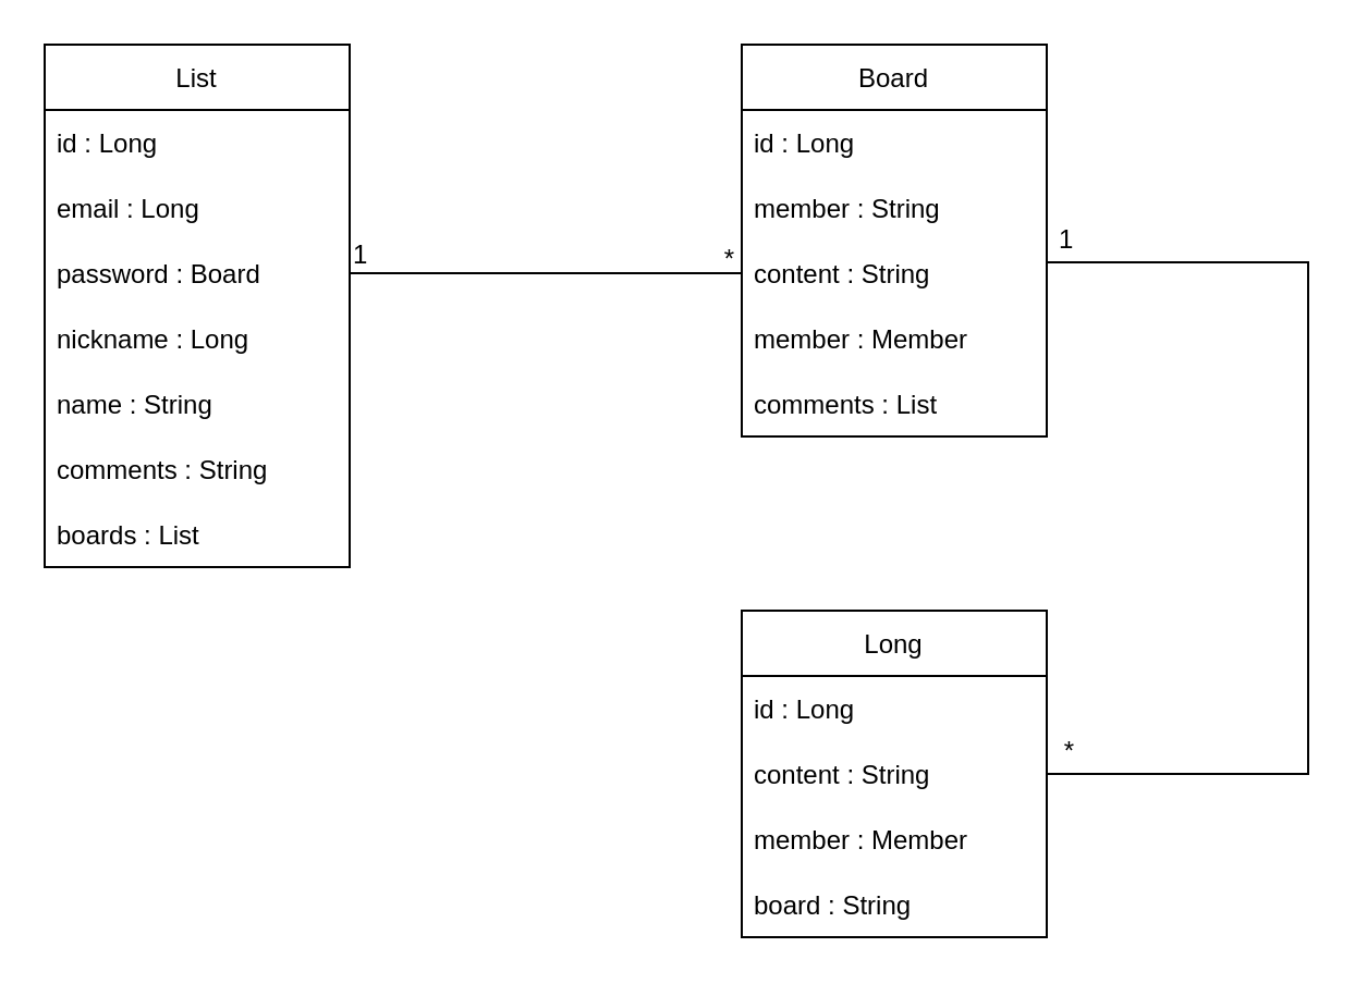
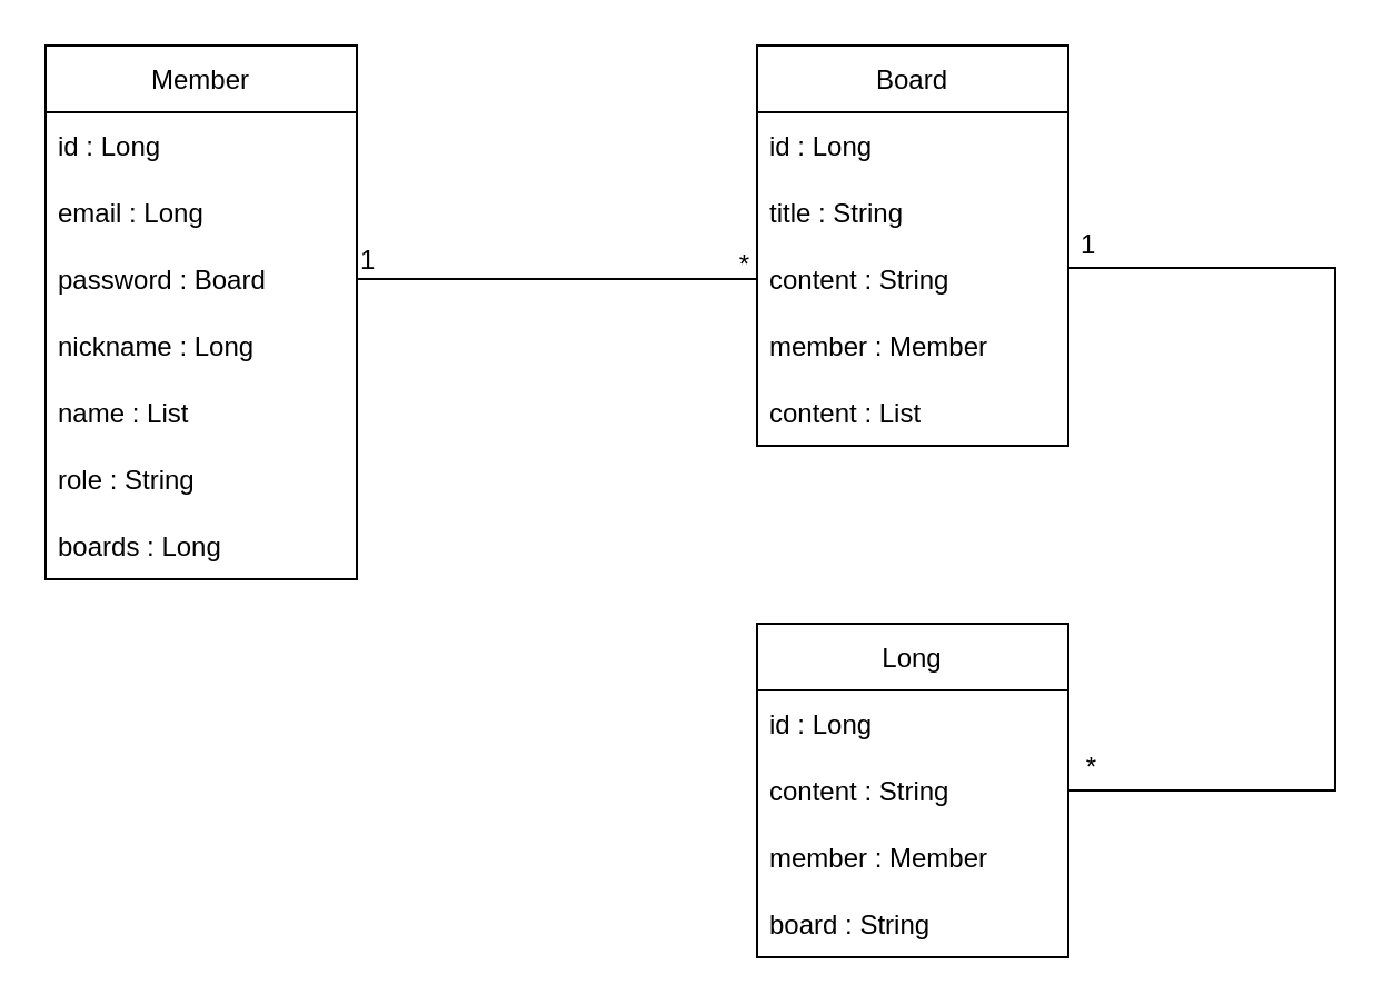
  <mxCell id="0" />
  <mxCell id="1" parent="0" />
- <mxCell id="2" value="List" style="swimlane;fontStyle=0;childLayout=stackLayout;horizontal=1;startSize=30;horizontalStack=0;resizeParent=1;resizeParentMax=0;resizeLast=0;collapsible=1;marginBottom=0;fontFamily=Helvetica;fontSize=12;fontColor=default;strokeColor=default;fillColor=none;" vertex="1" parent="1"><mxGeometry x="20" y="20" width="140" height="240" as="geometry" /></mxCell>
+ <mxCell id="2" value="Member" style="swimlane;fontStyle=0;childLayout=stackLayout;horizontal=1;startSize=30;horizontalStack=0;resizeParent=1;resizeParentMax=0;resizeLast=0;collapsible=1;marginBottom=0;fontFamily=Helvetica;fontSize=12;fontColor=default;strokeColor=default;fillColor=none;" vertex="1" parent="1"><mxGeometry x="20" y="20" width="140" height="240" as="geometry" /></mxCell>
  <mxCell id="3" value="id : Long" style="text;strokeColor=none;fillColor=none;align=left;verticalAlign=middle;spacingLeft=4;spacingRight=4;overflow=hidden;points=[[0,0.5],[1,0.5]];portConstraint=eastwest;rotatable=0;fontFamily=Helvetica;fontSize=12;fontColor=default;" vertex="1" parent="2"><mxGeometry y="30" width="140" height="30" as="geometry" /></mxCell>
  <mxCell id="4" value="email : Long" style="text;strokeColor=none;fillColor=none;align=left;verticalAlign=middle;spacingLeft=4;spacingRight=4;overflow=hidden;points=[[0,0.5],[1,0.5]];portConstraint=eastwest;rotatable=0;fontFamily=Helvetica;fontSize=12;fontColor=default;" vertex="1" parent="2"><mxGeometry y="60" width="140" height="30" as="geometry" /></mxCell>
  <mxCell id="5" value="password : Board" style="text;strokeColor=none;fillColor=none;align=left;verticalAlign=middle;spacingLeft=4;spacingRight=4;overflow=hidden;points=[[0,0.5],[1,0.5]];portConstraint=eastwest;rotatable=0;fontFamily=Helvetica;fontSize=12;fontColor=default;" vertex="1" parent="2"><mxGeometry y="90" width="140" height="30" as="geometry" /></mxCell>
  <mxCell id="6" value="nickname : Long" style="text;strokeColor=none;fillColor=none;align=left;verticalAlign=middle;spacingLeft=4;spacingRight=4;overflow=hidden;points=[[0,0.5],[1,0.5]];portConstraint=eastwest;rotatable=0;fontFamily=Helvetica;fontSize=12;fontColor=default;" vertex="1" parent="2"><mxGeometry y="120" width="140" height="30" as="geometry" /></mxCell>
- <mxCell id="7" value="name : String" style="text;strokeColor=none;fillColor=none;align=left;verticalAlign=middle;spacingLeft=4;spacingRight=4;overflow=hidden;points=[[0,0.5],[1,0.5]];portConstraint=eastwest;rotatable=0;fontFamily=Helvetica;fontSize=12;fontColor=default;" vertex="1" parent="2"><mxGeometry y="150" width="140" height="30" as="geometry" /></mxCell>
- <mxCell id="8" value="comments : String" style="text;strokeColor=none;fillColor=none;align=left;verticalAlign=middle;spacingLeft=4;spacingRight=4;overflow=hidden;points=[[0,0.5],[1,0.5]];portConstraint=eastwest;rotatable=0;fontFamily=Helvetica;fontSize=12;fontColor=default;" vertex="1" parent="2"><mxGeometry y="180" width="140" height="30" as="geometry" /></mxCell>
- <mxCell id="9" value="boards : List" style="text;strokeColor=none;fillColor=none;align=left;verticalAlign=middle;spacingLeft=4;spacingRight=4;overflow=hidden;points=[[0,0.5],[1,0.5]];portConstraint=eastwest;rotatable=0;fontFamily=Helvetica;fontSize=12;fontColor=default;" vertex="1" parent="2"><mxGeometry y="210" width="140" height="30" as="geometry" /></mxCell>
+ <mxCell id="7" value="name : List" style="text;strokeColor=none;fillColor=none;align=left;verticalAlign=middle;spacingLeft=4;spacingRight=4;overflow=hidden;points=[[0,0.5],[1,0.5]];portConstraint=eastwest;rotatable=0;fontFamily=Helvetica;fontSize=12;fontColor=default;" vertex="1" parent="2"><mxGeometry y="150" width="140" height="30" as="geometry" /></mxCell>
+ <mxCell id="8" value="role : String" style="text;strokeColor=none;fillColor=none;align=left;verticalAlign=middle;spacingLeft=4;spacingRight=4;overflow=hidden;points=[[0,0.5],[1,0.5]];portConstraint=eastwest;rotatable=0;fontFamily=Helvetica;fontSize=12;fontColor=default;" vertex="1" parent="2"><mxGeometry y="180" width="140" height="30" as="geometry" /></mxCell>
+ <mxCell id="9" value="boards : Long" style="text;strokeColor=none;fillColor=none;align=left;verticalAlign=middle;spacingLeft=4;spacingRight=4;overflow=hidden;points=[[0,0.5],[1,0.5]];portConstraint=eastwest;rotatable=0;fontFamily=Helvetica;fontSize=12;fontColor=default;" vertex="1" parent="2"><mxGeometry y="210" width="140" height="30" as="geometry" /></mxCell>
  <mxCell id="10" value="Board" style="swimlane;fontStyle=0;childLayout=stackLayout;horizontal=1;startSize=30;horizontalStack=0;resizeParent=1;resizeParentMax=0;resizeLast=0;collapsible=1;marginBottom=0;fontFamily=Helvetica;fontSize=12;fontColor=default;strokeColor=default;fillColor=none;" vertex="1" parent="1"><mxGeometry x="340" y="20" width="140" height="180" as="geometry" /></mxCell>
  <mxCell id="11" value="id : Long" style="text;strokeColor=none;fillColor=none;align=left;verticalAlign=middle;spacingLeft=4;spacingRight=4;overflow=hidden;points=[[0,0.5],[1,0.5]];portConstraint=eastwest;rotatable=0;fontFamily=Helvetica;fontSize=12;fontColor=default;" vertex="1" parent="10"><mxGeometry y="30" width="140" height="30" as="geometry" /></mxCell>
- <mxCell id="12" value="member : String" style="text;strokeColor=none;fillColor=none;align=left;verticalAlign=middle;spacingLeft=4;spacingRight=4;overflow=hidden;points=[[0,0.5],[1,0.5]];portConstraint=eastwest;rotatable=0;fontFamily=Helvetica;fontSize=12;fontColor=default;" vertex="1" parent="10"><mxGeometry y="60" width="140" height="30" as="geometry" /></mxCell>
+ <mxCell id="12" value="title : String" style="text;strokeColor=none;fillColor=none;align=left;verticalAlign=middle;spacingLeft=4;spacingRight=4;overflow=hidden;points=[[0,0.5],[1,0.5]];portConstraint=eastwest;rotatable=0;fontFamily=Helvetica;fontSize=12;fontColor=default;" vertex="1" parent="10"><mxGeometry y="60" width="140" height="30" as="geometry" /></mxCell>
  <mxCell id="13" value="content : String" style="text;strokeColor=none;fillColor=none;align=left;verticalAlign=middle;spacingLeft=4;spacingRight=4;overflow=hidden;points=[[0,0.5],[1,0.5]];portConstraint=eastwest;rotatable=0;fontFamily=Helvetica;fontSize=12;fontColor=default;" vertex="1" parent="10"><mxGeometry y="90" width="140" height="30" as="geometry" /></mxCell>
  <mxCell id="14" value="member : Member" style="text;strokeColor=none;fillColor=none;align=left;verticalAlign=middle;spacingLeft=4;spacingRight=4;overflow=hidden;points=[[0,0.5],[1,0.5]];portConstraint=eastwest;rotatable=0;fontFamily=Helvetica;fontSize=12;fontColor=default;" vertex="1" parent="10"><mxGeometry y="120" width="140" height="30" as="geometry" /></mxCell>
- <mxCell id="15" value="comments : List" style="text;strokeColor=none;fillColor=none;align=left;verticalAlign=middle;spacingLeft=4;spacingRight=4;overflow=hidden;points=[[0,0.5],[1,0.5]];portConstraint=eastwest;rotatable=0;fontFamily=Helvetica;fontSize=12;fontColor=default;" vertex="1" parent="10"><mxGeometry y="150" width="140" height="30" as="geometry" /></mxCell>
+ <mxCell id="15" value="content : List" style="text;strokeColor=none;fillColor=none;align=left;verticalAlign=middle;spacingLeft=4;spacingRight=4;overflow=hidden;points=[[0,0.5],[1,0.5]];portConstraint=eastwest;rotatable=0;fontFamily=Helvetica;fontSize=12;fontColor=default;" vertex="1" parent="10"><mxGeometry y="150" width="140" height="30" as="geometry" /></mxCell>
  <mxCell id="16" value="Long" style="swimlane;fontStyle=0;childLayout=stackLayout;horizontal=1;startSize=30;horizontalStack=0;resizeParent=1;resizeParentMax=0;resizeLast=0;collapsible=1;marginBottom=0;fontFamily=Helvetica;fontSize=12;fontColor=default;strokeColor=default;fillColor=none;" vertex="1" parent="1"><mxGeometry x="340" y="280" width="140" height="150" as="geometry" /></mxCell>
  <mxCell id="17" value="id : Long" style="text;strokeColor=none;fillColor=none;align=left;verticalAlign=middle;spacingLeft=4;spacingRight=4;overflow=hidden;points=[[0,0.5],[1,0.5]];portConstraint=eastwest;rotatable=0;fontFamily=Helvetica;fontSize=12;fontColor=default;" vertex="1" parent="16"><mxGeometry y="30" width="140" height="30" as="geometry" /></mxCell>
  <mxCell id="18" value="content : String" style="text;strokeColor=none;fillColor=none;align=left;verticalAlign=middle;spacingLeft=4;spacingRight=4;overflow=hidden;points=[[0,0.5],[1,0.5]];portConstraint=eastwest;rotatable=0;fontFamily=Helvetica;fontSize=12;fontColor=default;" vertex="1" parent="16"><mxGeometry y="60" width="140" height="30" as="geometry" /></mxCell>
  <mxCell id="19" value="member : Member" style="text;strokeColor=none;fillColor=none;align=left;verticalAlign=middle;spacingLeft=4;spacingRight=4;overflow=hidden;points=[[0,0.5],[1,0.5]];portConstraint=eastwest;rotatable=0;fontFamily=Helvetica;fontSize=12;fontColor=default;" vertex="1" parent="16"><mxGeometry y="90" width="140" height="30" as="geometry" /></mxCell>
  <mxCell id="20" value="board : String" style="text;strokeColor=none;fillColor=none;align=left;verticalAlign=middle;spacingLeft=4;spacingRight=4;overflow=hidden;points=[[0,0.5],[1,0.5]];portConstraint=eastwest;rotatable=0;fontFamily=Helvetica;fontSize=12;fontColor=default;" vertex="1" parent="16"><mxGeometry y="120" width="140" height="30" as="geometry" /></mxCell>
  <mxCell id="21" value="" style="endArrow=none;html=1;rounded=0;fontFamily=Helvetica;fontSize=12;fontColor=default;exitX=1;exitY=0.5;exitDx=0;exitDy=0;entryX=0;entryY=0.5;entryDx=0;entryDy=0;" edge="1" parent="1" source="5" target="13"><mxGeometry relative="1" as="geometry"><mxPoint x="160" y="150" as="sourcePoint" /><mxPoint x="320" y="150" as="targetPoint" /></mxGeometry></mxCell>
  <mxCell id="22" value="1" style="resizable=0;html=1;align=left;verticalAlign=bottom;fontFamily=Helvetica;fontSize=12;fontColor=default;strokeColor=default;fillColor=none;" connectable="0" vertex="1" parent="21"><mxGeometry x="-1" relative="1" as="geometry" /></mxCell>
  <mxCell id="23" value="*" style="resizable=0;html=1;align=right;verticalAlign=bottom;fontFamily=Helvetica;fontSize=12;fontColor=default;strokeColor=default;fillColor=none;" connectable="0" vertex="1" parent="21"><mxGeometry x="1" relative="1" as="geometry"><mxPoint x="-3" y="2" as="offset" /></mxGeometry></mxCell>
  <mxCell id="24" value="" style="endArrow=none;html=1;rounded=0;fontFamily=Helvetica;fontSize=12;fontColor=default;entryX=1;entryY=0.5;entryDx=0;entryDy=0;" edge="1" parent="1" target="18"><mxGeometry relative="1" as="geometry"><mxPoint x="480" y="120" as="sourcePoint" /><mxPoint x="640" y="120" as="targetPoint" /><Array as="points"><mxPoint x="600" y="120" /><mxPoint x="600" y="355" /></Array></mxGeometry></mxCell>
  <mxCell id="25" value="1" style="resizable=0;html=1;align=left;verticalAlign=bottom;fontFamily=Helvetica;fontSize=12;fontColor=default;strokeColor=default;fillColor=none;" connectable="0" vertex="1" parent="24"><mxGeometry x="-1" relative="1" as="geometry"><mxPoint x="4" y="-2" as="offset" /></mxGeometry></mxCell>
  <mxCell id="26" value="*" style="resizable=0;html=1;align=right;verticalAlign=bottom;fontFamily=Helvetica;fontSize=12;fontColor=default;strokeColor=default;fillColor=none;" connectable="0" vertex="1" parent="24"><mxGeometry x="1" relative="1" as="geometry"><mxPoint x="13" y="-2" as="offset" /></mxGeometry></mxCell>
